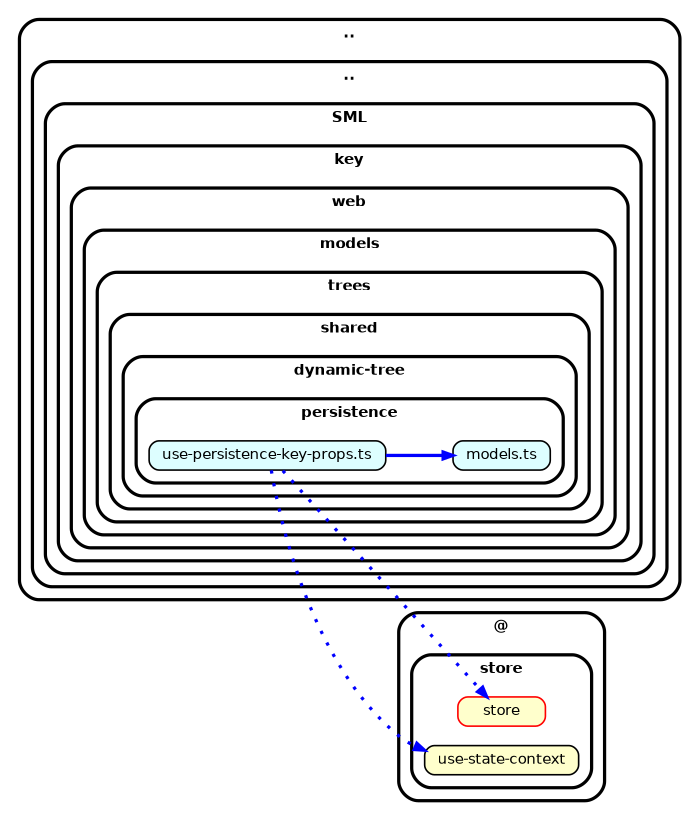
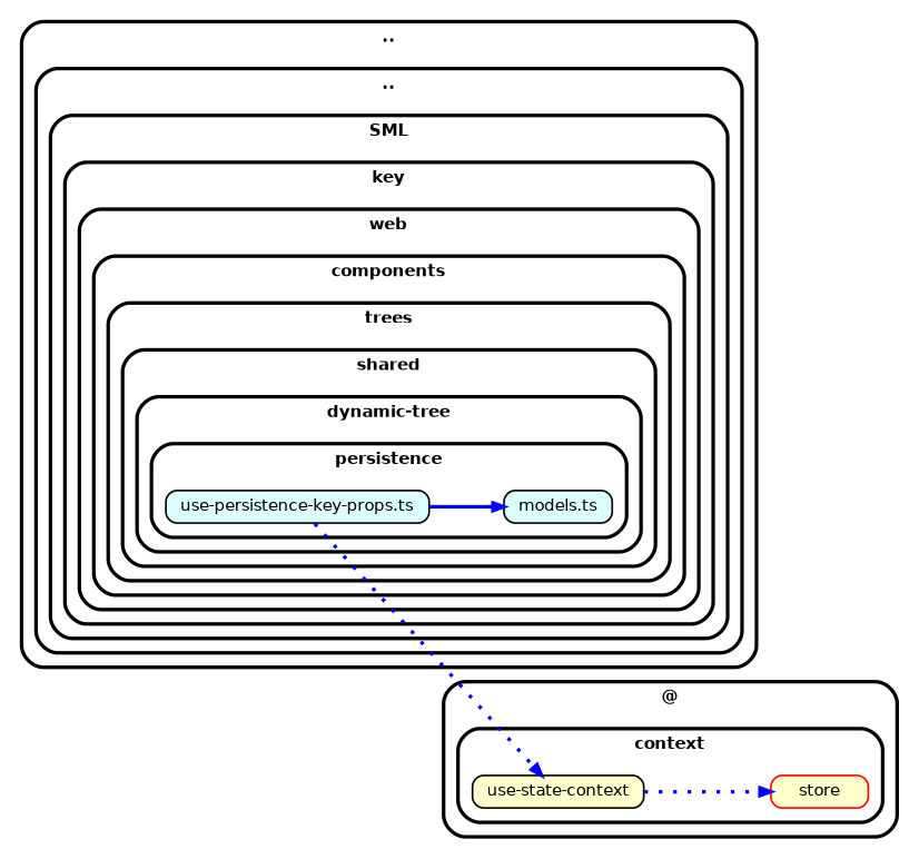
  strict digraph {
    compound=true
    fillcolor="#ffffff"
    fontname="Helvetica-bold"
    fontsize=9
    nodesep=0.16
    rankdir=LR
    ranksep=0.18
    splines=true
    style="rounded,bold,filled"
    node [color=black fillcolor="#ddfeff" fontcolor=black fontname=Helvetica fontsize=9 shape=box style="rounded, filled"]
    edge [arrowhead=normal arrowsize=0.6 color=blue fontname=Helvetica fontsize=9 penwidth=2.0 style=dotted]
    n1 [height=0.2 label=<models.ts>]
    n2 [height=0.2 label=<use-persistence-key-props.ts>]
    n3 [color=red fillcolor="#ffffcc" height=0.2 label=store]
    n4 [fillcolor="#ffffcc" height=0.2 label=<use-state-context>]
    subgraph cluster_1 {
      label=".."
      subgraph cluster_2 {
        label=".."
        subgraph cluster_3 {
          label=SML
          subgraph cluster_4 {
            label=key
            subgraph cluster_5 {
              label=web
              subgraph cluster_6 {
-               label=models
+               label=components
                subgraph cluster_7 {
                  label=trees
                  subgraph cluster_8 {
                    label=shared
                    subgraph cluster_9 {
                      label="dynamic-tree"
                      subgraph cluster_10 {
                        label=persistence
                        n1
                        n2
                      }
                    }
                  }
                }
              }
            }
          }
        }
      }
    }
    subgraph cluster_11 {
      label="@"
      subgraph cluster_12 {
-       label=store
+       label=context
        n3
        n4
      }
    }
    n2 -> n1 [style=bold]
-   n2 -> n3
+   n4 -> n3
    n2 -> n4
  }
